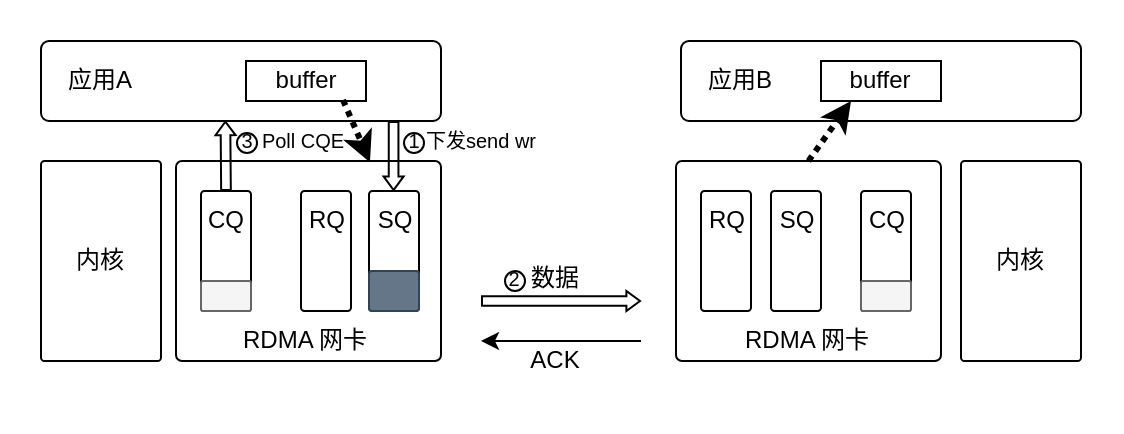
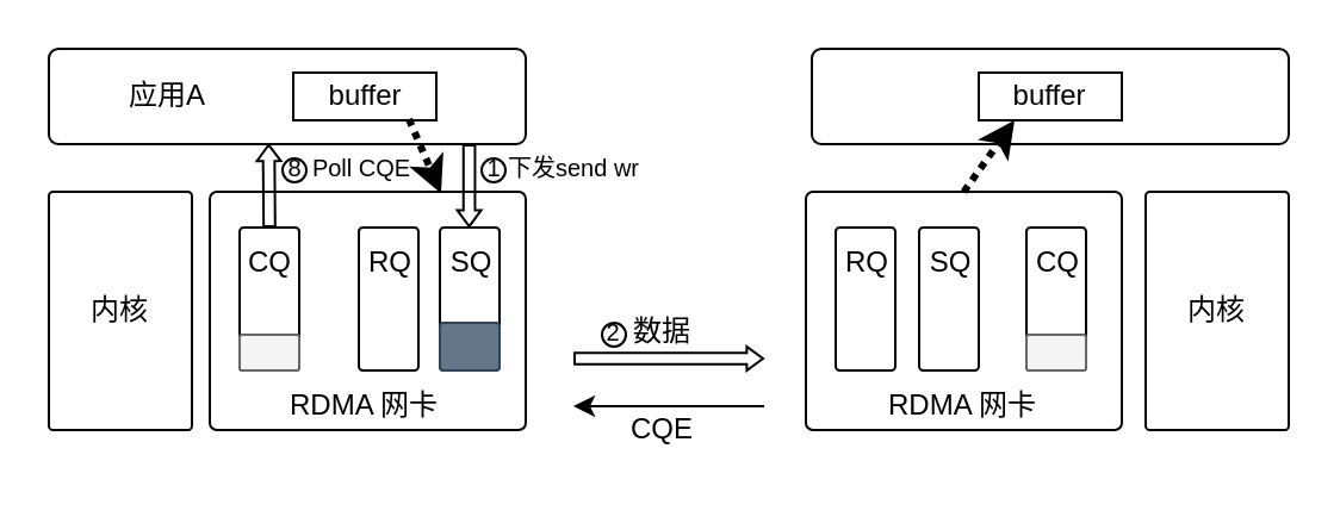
  <mxCell id="0" />
  <mxCell id="1" parent="0" />
  <mxCell id="2" value="" style="rounded=1;whiteSpace=wrap;html=1;arcSize=3;" vertex="1" parent="1"><mxGeometry x="87.5" y="80" width="132.5" height="100" as="geometry" /></mxCell>
  <mxCell id="3" value="" style="rounded=1;whiteSpace=wrap;html=1;arcSize=10;" vertex="1" parent="1"><mxGeometry x="20" y="20" width="200" height="40" as="geometry" /></mxCell>
  <mxCell id="4" value="" style="rounded=1;whiteSpace=wrap;html=1;arcSize=10;" vertex="1" parent="1"><mxGeometry x="340" y="20" width="200" height="40" as="geometry" /></mxCell>
- <mxCell id="5" value="应用A" style="text;html=1;align=center;verticalAlign=middle;whiteSpace=wrap;rounded=0;" vertex="1" parent="1"><mxGeometry x="20" y="25" width="60" height="30" as="geometry" /></mxCell>
- <mxCell id="6" value="应用B" style="text;html=1;align=center;verticalAlign=middle;whiteSpace=wrap;rounded=0;" vertex="1" parent="1"><mxGeometry x="340" y="25" width="60" height="30" as="geometry" /></mxCell>
+ <mxCell id="5" value="应用A" style="text;html=1;align=center;verticalAlign=middle;whiteSpace=wrap;rounded=0;" vertex="1" parent="1"><mxGeometry x="40" y="25" width="60" height="30" as="geometry" /></mxCell>
  <mxCell id="7" value="buffer" style="rounded=0;whiteSpace=wrap;html=1;" vertex="1" parent="1"><mxGeometry x="122.5" y="30" width="60" height="20" as="geometry" /></mxCell>
  <mxCell id="8" value="buffer" style="rounded=0;whiteSpace=wrap;html=1;" vertex="1" parent="1"><mxGeometry x="410" y="30" width="60" height="20" as="geometry" /></mxCell>
  <mxCell id="9" value="" style="rounded=1;whiteSpace=wrap;html=1;arcSize=7;" vertex="1" parent="1"><mxGeometry x="100" y="95" width="25" height="60" as="geometry" /></mxCell>
  <mxCell id="10" value="" style="rounded=1;whiteSpace=wrap;html=1;arcSize=7;" vertex="1" parent="1"><mxGeometry x="150" y="95" width="25" height="60" as="geometry" /></mxCell>
  <mxCell id="11" value="" style="rounded=1;whiteSpace=wrap;html=1;arcSize=7;" vertex="1" parent="1"><mxGeometry x="184" y="95" width="25" height="60" as="geometry" /></mxCell>
  <mxCell id="12" value="内核" style="rounded=1;whiteSpace=wrap;html=1;arcSize=3;" vertex="1" parent="1"><mxGeometry x="20" y="80" width="60" height="100" as="geometry" /></mxCell>
  <mxCell id="13" value="内核" style="rounded=1;whiteSpace=wrap;html=1;arcSize=3;" vertex="1" parent="1"><mxGeometry x="480" y="80" width="60" height="100" as="geometry" /></mxCell>
  <mxCell id="14" value="" style="rounded=1;whiteSpace=wrap;html=1;arcSize=3;" vertex="1" parent="1"><mxGeometry x="337.5" y="80" width="132.5" height="100" as="geometry" /></mxCell>
  <mxCell id="15" value="" style="rounded=1;whiteSpace=wrap;html=1;arcSize=7;" vertex="1" parent="1"><mxGeometry x="350" y="95" width="25" height="60" as="geometry" /></mxCell>
  <mxCell id="16" value="" style="rounded=1;whiteSpace=wrap;html=1;arcSize=7;" vertex="1" parent="1"><mxGeometry x="385" y="95" width="25" height="60" as="geometry" /></mxCell>
  <mxCell id="17" value="" style="rounded=1;whiteSpace=wrap;html=1;arcSize=7;" vertex="1" parent="1"><mxGeometry x="430" y="95" width="25" height="60" as="geometry" /></mxCell>
  <mxCell id="18" value="RDMA 网卡" style="text;html=1;align=center;verticalAlign=middle;whiteSpace=wrap;rounded=0;" vertex="1" parent="1"><mxGeometry x="115" y="155" width="75" height="30" as="geometry" /></mxCell>
  <mxCell id="19" value="RDMA 网卡" style="text;html=1;align=center;verticalAlign=middle;whiteSpace=wrap;rounded=0;" vertex="1" parent="1"><mxGeometry x="366.25" y="155" width="75" height="30" as="geometry" /></mxCell>
  <mxCell id="20" value="" style="rounded=1;whiteSpace=wrap;html=1;arcSize=7;fillColor=#f5f5f5;fontColor=#333333;strokeColor=#666666;" vertex="1" parent="1"><mxGeometry x="100" y="140" width="25" height="15" as="geometry" /></mxCell>
  <mxCell id="21" value="CQ" style="text;html=1;align=center;verticalAlign=middle;whiteSpace=wrap;rounded=0;" vertex="1" parent="1"><mxGeometry x="82.5" y="95" width="60" height="30" as="geometry" /></mxCell>
  <mxCell id="22" value="RQ" style="text;html=1;align=center;verticalAlign=middle;resizable=0;points=[];autosize=1;strokeColor=none;fillColor=none;" vertex="1" parent="1"><mxGeometry x="142.5" y="95" width="40" height="30" as="geometry" /></mxCell>
  <mxCell id="23" value="SQ" style="text;html=1;align=center;verticalAlign=middle;resizable=0;points=[];autosize=1;strokeColor=none;fillColor=none;" vertex="1" parent="1"><mxGeometry x="176.5" y="95" width="40" height="30" as="geometry" /></mxCell>
  <mxCell id="24" value="CQ" style="text;html=1;align=center;verticalAlign=middle;resizable=0;points=[];autosize=1;strokeColor=none;fillColor=none;" vertex="1" parent="1"><mxGeometry x="422.5" y="95" width="40" height="30" as="geometry" /></mxCell>
  <mxCell id="25" value="" style="rounded=1;whiteSpace=wrap;html=1;arcSize=7;fillColor=#f5f5f5;fontColor=#333333;strokeColor=#666666;" vertex="1" parent="1"><mxGeometry x="430" y="140" width="25" height="15" as="geometry" /></mxCell>
  <mxCell id="26" value="RQ" style="text;html=1;align=center;verticalAlign=middle;resizable=0;points=[];autosize=1;strokeColor=none;fillColor=none;" vertex="1" parent="1"><mxGeometry x="342.5" y="95" width="40" height="30" as="geometry" /></mxCell>
  <mxCell id="27" value="SQ" style="text;html=1;align=center;verticalAlign=middle;resizable=0;points=[];autosize=1;strokeColor=none;fillColor=none;" vertex="1" parent="1"><mxGeometry x="377.5" y="95" width="40" height="30" as="geometry" /></mxCell>
  <mxCell id="28" value="" style="shape=flexArrow;endArrow=classic;html=1;rounded=0;endWidth=4.194;endSize=1.933;width=4.833;entryX=0.461;entryY=0.995;entryDx=0;entryDy=0;entryPerimeter=0;exitX=0.5;exitY=0;exitDx=0;exitDy=0;" edge="1" parent="1" target="3"><mxGeometry width="50" height="50" relative="1" as="geometry"><mxPoint x="112.5" y="95" as="sourcePoint" /><mxPoint x="112" y="60" as="targetPoint" /></mxGeometry></mxCell>
  <mxCell id="29" value="" style="shape=flexArrow;endArrow=classic;html=1;rounded=0;endWidth=4.194;endSize=1.933;width=4.833;" edge="1" parent="1"><mxGeometry width="50" height="50" relative="1" as="geometry"><mxPoint x="196.3" y="60" as="sourcePoint" /><mxPoint x="196.3" y="95" as="targetPoint" /></mxGeometry></mxCell>
  <mxCell id="30" value="" style="rounded=1;whiteSpace=wrap;html=1;arcSize=7;fillColor=#647687;fontColor=#ffffff;strokeColor=#314354;" vertex="1" parent="1"><mxGeometry x="184" y="135" width="25" height="20" as="geometry" /></mxCell>
  <mxCell id="31" value="&lt;font style=&quot;font-size: 10px;&quot;&gt;下发send wr&lt;/font&gt;" style="text;html=1;align=center;verticalAlign=middle;resizable=0;points=[];autosize=1;strokeColor=none;fillColor=none;" vertex="1" parent="1"><mxGeometry x="200" y="55" width="80" height="30" as="geometry" /></mxCell>
  <mxCell id="32" value="" style="ellipse;whiteSpace=wrap;html=1;aspect=fixed;" vertex="1" parent="1"><mxGeometry x="201.5" y="66" width="10" height="10" as="geometry" /></mxCell>
  <mxCell id="33" value="&lt;font style=&quot;font-size: 10px;&quot;&gt;1&lt;/font&gt;" style="text;html=1;align=center;verticalAlign=middle;whiteSpace=wrap;rounded=0;" vertex="1" parent="1"><mxGeometry x="176.5" y="54.5" width="60" height="30" as="geometry" /></mxCell>
  <mxCell id="34" value="" style="ellipse;whiteSpace=wrap;html=1;aspect=fixed;" vertex="1" parent="1"><mxGeometry x="118" y="66" width="10" height="10" as="geometry" /></mxCell>
  <mxCell id="35" value="&lt;font style=&quot;font-size: 10px;&quot;&gt;Poll CQE&lt;/font&gt;" style="text;html=1;align=center;verticalAlign=middle;resizable=0;points=[];autosize=1;strokeColor=none;fillColor=none;" vertex="1" parent="1"><mxGeometry x="121" y="54.5" width="60" height="30" as="geometry" /></mxCell>
- <mxCell id="36" value="&lt;font style=&quot;font-size: 10px;&quot;&gt;3&lt;/font&gt;" style="text;html=1;align=center;verticalAlign=middle;resizable=0;points=[];autosize=1;strokeColor=none;fillColor=none;" vertex="1" parent="1"><mxGeometry x="108" y="55" width="30" height="30" as="geometry" /></mxCell>
+ <mxCell id="36" value="&lt;font style=&quot;font-size: 10px;&quot;&gt;8&lt;/font&gt;" style="text;html=1;align=center;verticalAlign=middle;resizable=0;points=[];autosize=1;strokeColor=none;fillColor=none;" vertex="1" parent="1"><mxGeometry x="108" y="55" width="30" height="30" as="geometry" /></mxCell>
  <mxCell id="37" value="" style="shape=flexArrow;endArrow=classic;html=1;rounded=0;endWidth=4.194;endSize=1.933;width=4.833;" edge="1" parent="1"><mxGeometry width="50" height="50" relative="1" as="geometry"><mxPoint x="240" y="150" as="sourcePoint" /><mxPoint x="320" y="150" as="targetPoint" /></mxGeometry></mxCell>
  <mxCell id="38" value="数据" style="text;html=1;align=center;verticalAlign=middle;resizable=0;points=[];autosize=1;strokeColor=none;fillColor=none;" vertex="1" parent="1"><mxGeometry x="252" y="124" width="50" height="30" as="geometry" /></mxCell>
  <mxCell id="39" value="" style="ellipse;whiteSpace=wrap;html=1;aspect=fixed;" vertex="1" parent="1"><mxGeometry x="252" y="135" width="10" height="10" as="geometry" /></mxCell>
  <mxCell id="40" value="&lt;font style=&quot;font-size: 10px;&quot;&gt;2&lt;/font&gt;" style="text;html=1;align=center;verticalAlign=middle;whiteSpace=wrap;rounded=0;" vertex="1" parent="1"><mxGeometry x="227" y="124" width="60" height="30" as="geometry" /></mxCell>
  <mxCell id="41" value="" style="endArrow=classic;html=1;rounded=0;dashed=1;strokeWidth=3;dashPattern=1 1;entryX=0.133;entryY=0.871;entryDx=0;entryDy=0;entryPerimeter=0;" edge="1" parent="1" target="33"><mxGeometry width="50" height="50" relative="1" as="geometry"><mxPoint x="171" y="49.5" as="sourcePoint" /><mxPoint x="181" y="89.5" as="targetPoint" /><Array as="points" /></mxGeometry></mxCell>
  <mxCell id="42" value="" style="endArrow=classic;html=1;rounded=0;dashed=1;strokeWidth=3;dashPattern=1 1;entryX=0.25;entryY=1;entryDx=0;entryDy=0;exitX=0.5;exitY=0;exitDx=0;exitDy=0;" edge="1" parent="1" source="14" target="8"><mxGeometry width="50" height="50" relative="1" as="geometry"><mxPoint x="302" y="56" as="sourcePoint" /><mxPoint x="315" y="87.5" as="targetPoint" /><Array as="points" /></mxGeometry></mxCell>
  <mxCell id="43" value="" style="endArrow=classic;html=1;rounded=0;" edge="1" parent="1"><mxGeometry width="50" height="50" relative="1" as="geometry"><mxPoint x="320" y="170" as="sourcePoint" /><mxPoint x="240" y="170" as="targetPoint" /></mxGeometry></mxCell>
- <mxCell id="44" value="ACK" style="text;html=1;align=center;verticalAlign=middle;resizable=0;points=[];autosize=1;strokeColor=none;fillColor=none;" vertex="1" parent="1"><mxGeometry x="252" y="165" width="50" height="30" as="geometry" /></mxCell>
+ <mxCell id="44" value="CQE" style="text;html=1;align=center;verticalAlign=middle;resizable=0;points=[];autosize=1;strokeColor=none;fillColor=none;" vertex="1" parent="1"><mxGeometry x="252" y="165" width="50" height="30" as="geometry" /></mxCell>
